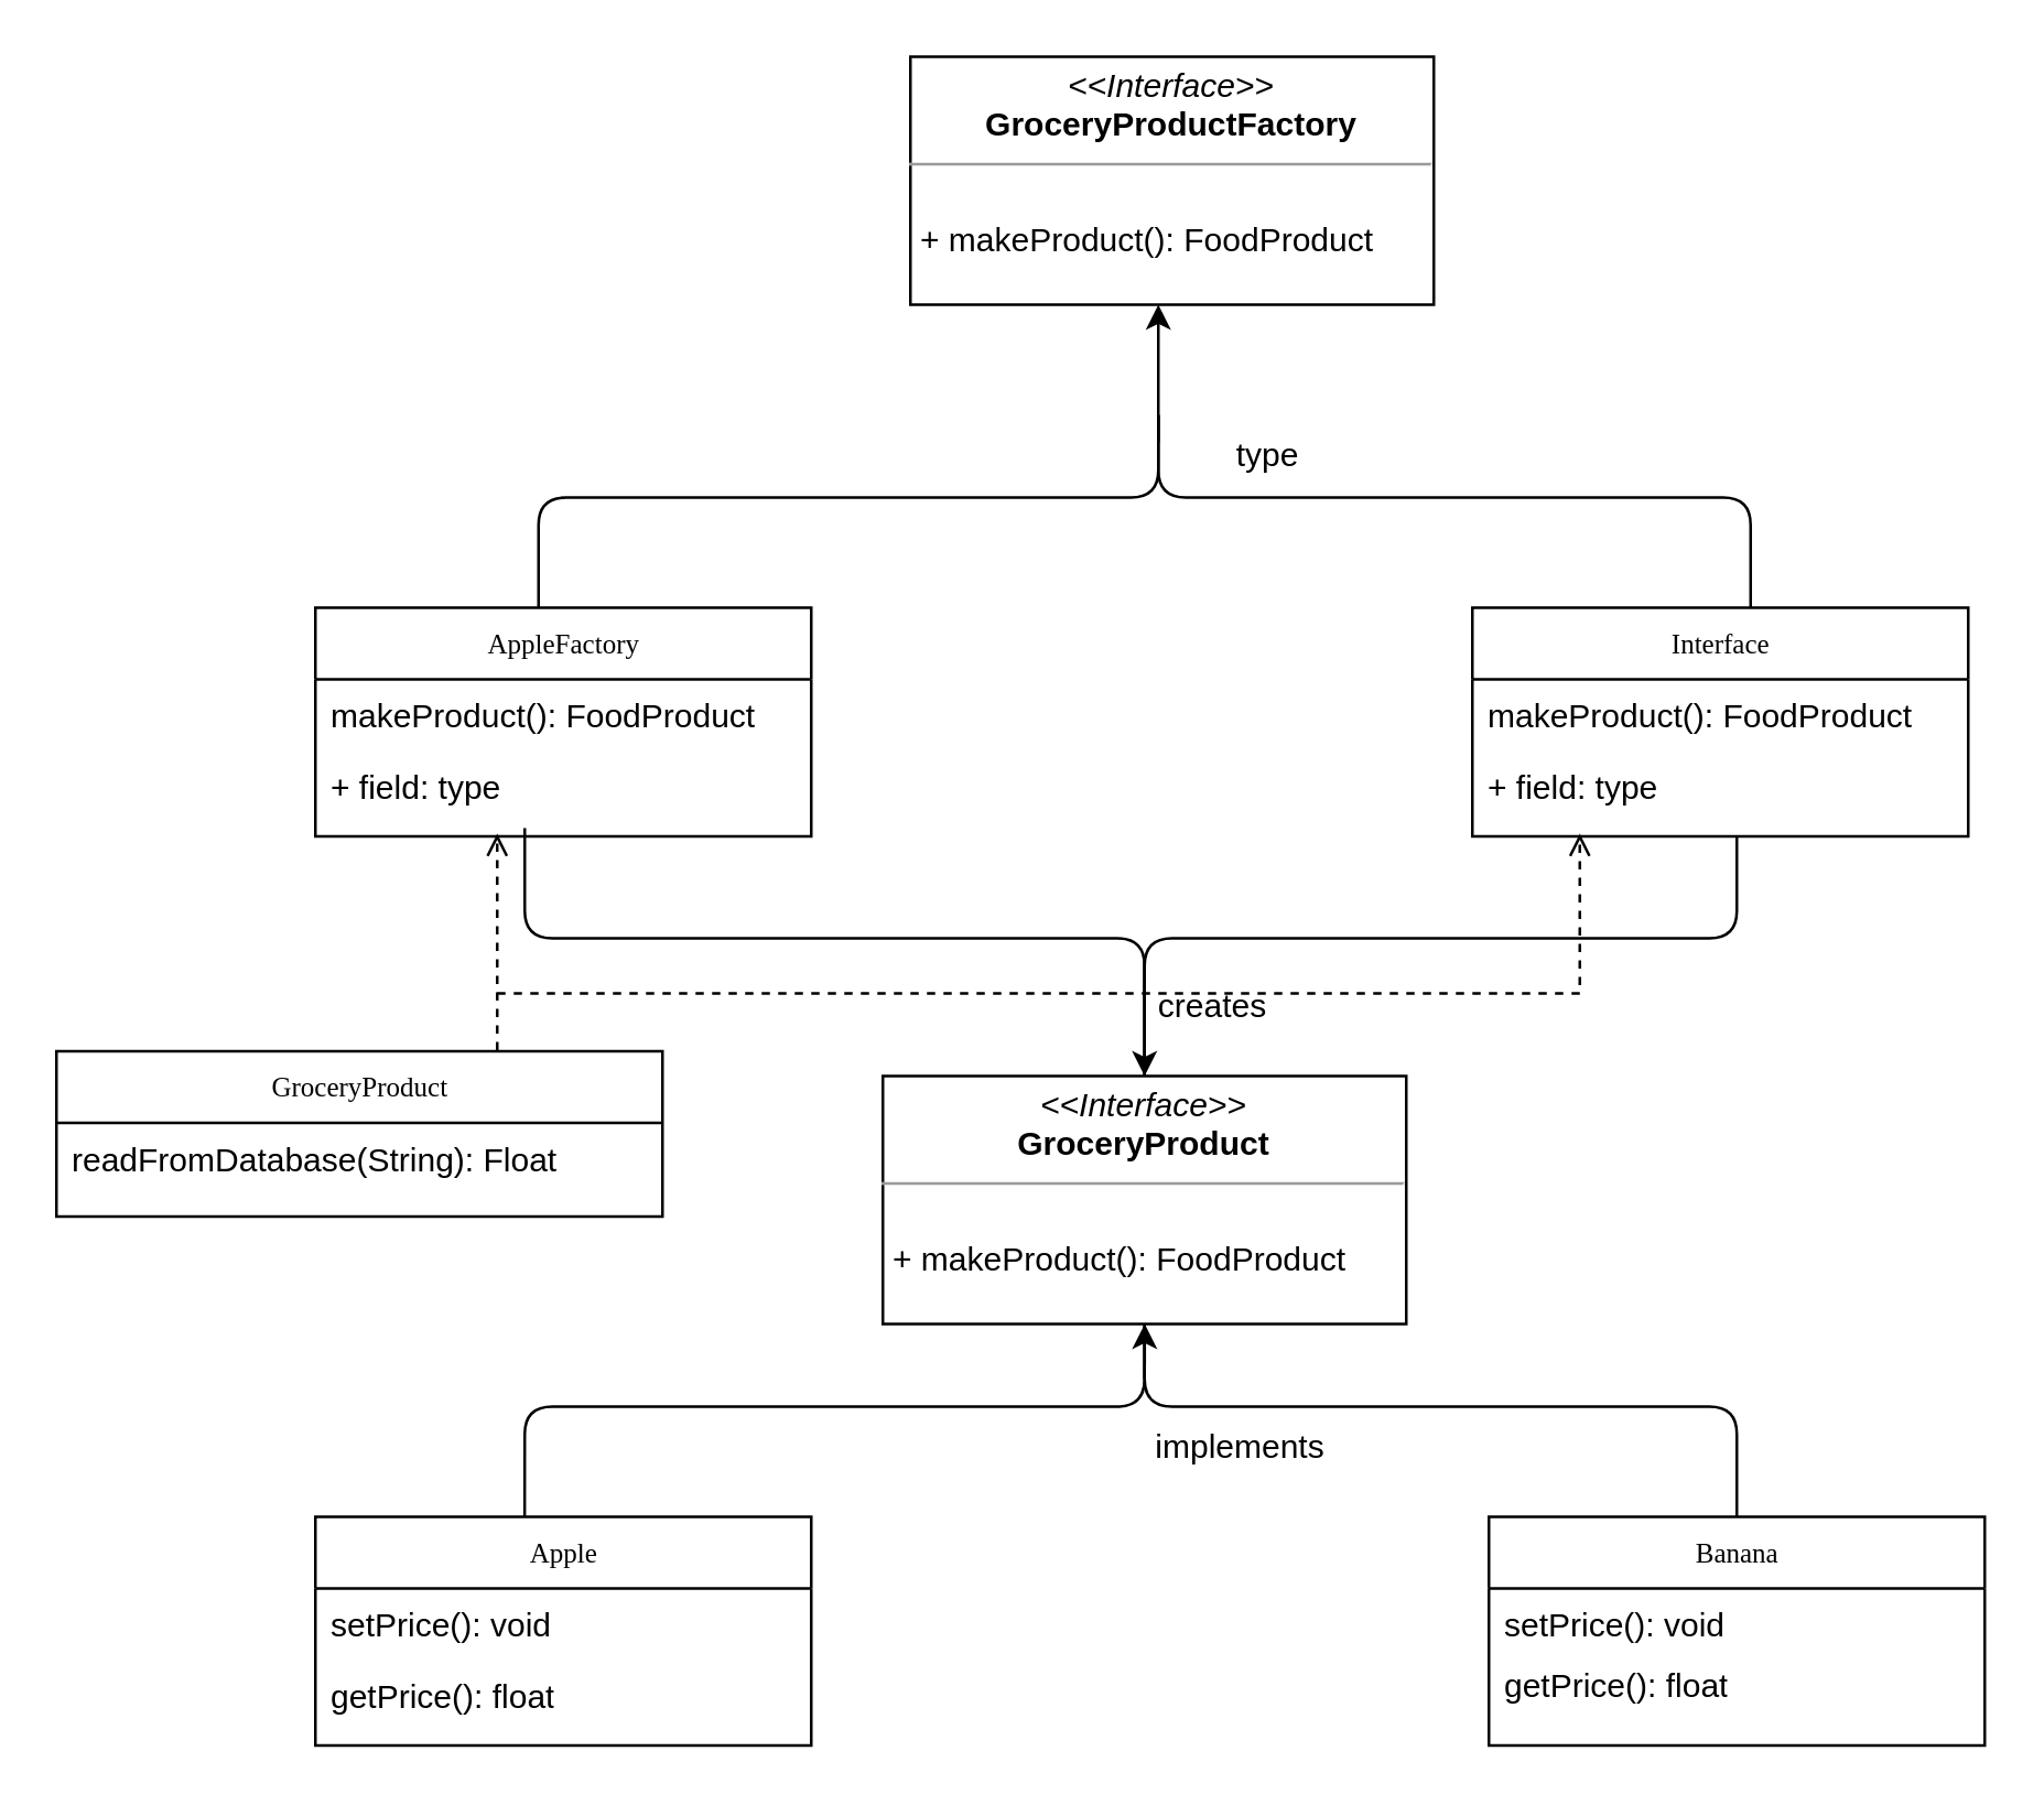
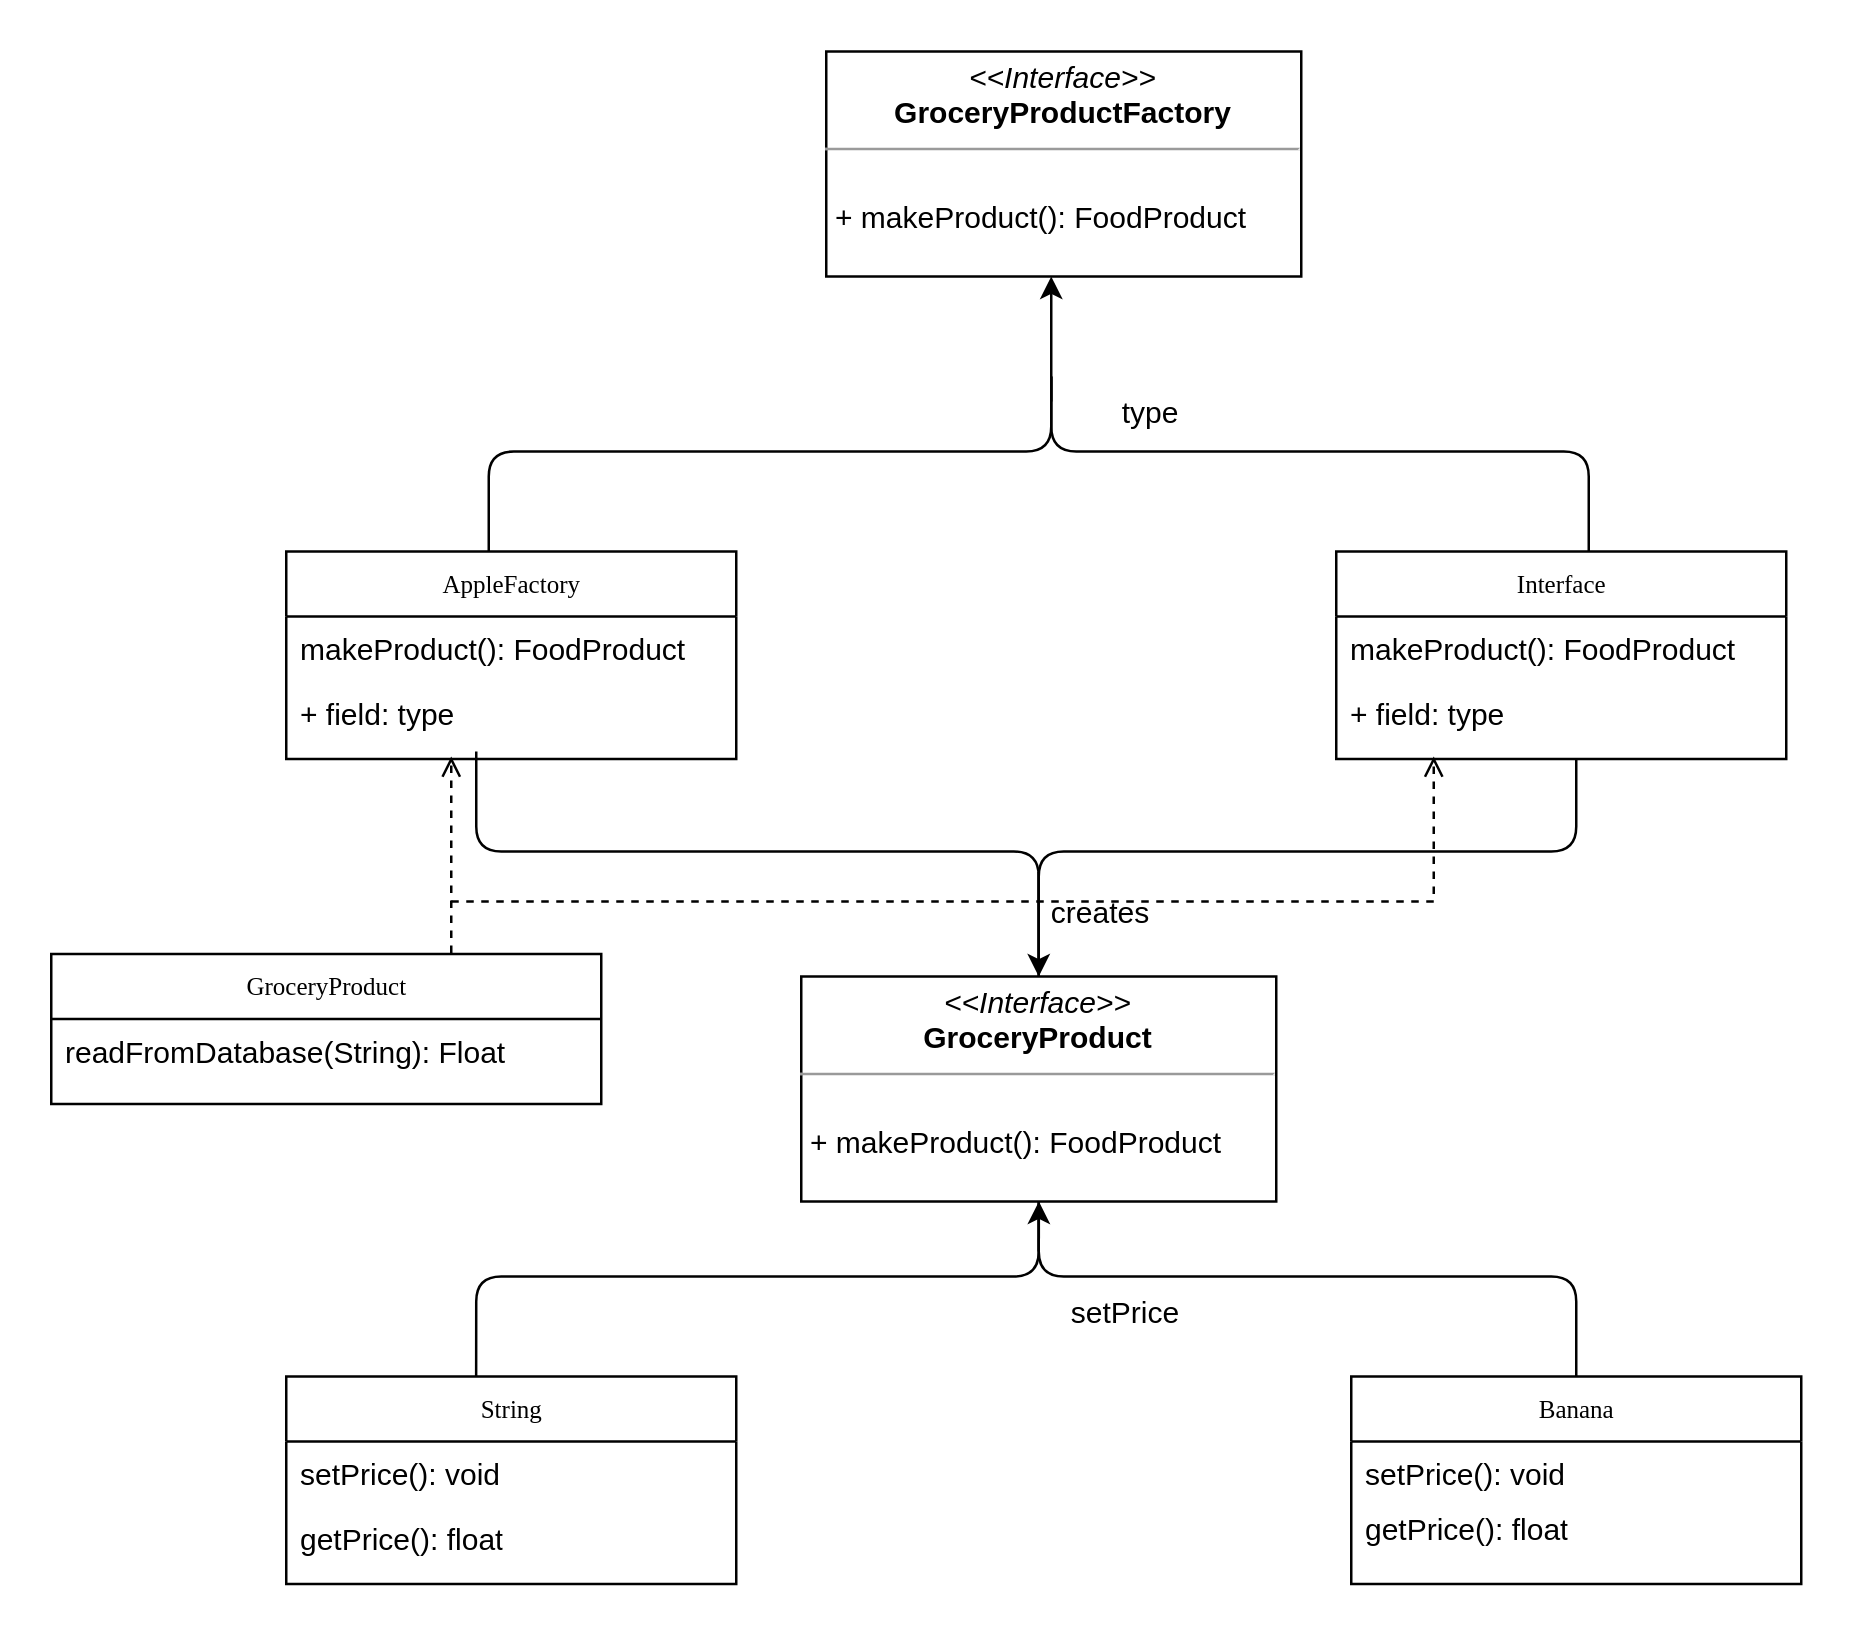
  <mxCell id="0" />
  <mxCell id="1" parent="0" />
  <mxCell id="2" value="Interface" style="swimlane;html=1;fontStyle=0;childLayout=stackLayout;horizontal=1;startSize=26;fillColor=none;horizontalStack=0;resizeParent=1;resizeLast=0;collapsible=1;marginBottom=0;swimlaneFillColor=#ffffff;rounded=0;shadow=0;comic=0;labelBackgroundColor=none;strokeWidth=1;fontFamily=Verdana;fontSize=10;align=center;" parent="1" vertex="1"><mxGeometry x="534" y="220" width="180" height="83" as="geometry" /></mxCell>
  <mxCell id="3" value="makeProduct(): FoodProduct" style="text;html=1;strokeColor=none;fillColor=none;align=left;verticalAlign=top;spacingLeft=4;spacingRight=4;whiteSpace=wrap;overflow=hidden;rotatable=0;points=[[0,0.5],[1,0.5]];portConstraint=eastwest;" parent="2" vertex="1"><mxGeometry y="26" width="180" height="26" as="geometry" /></mxCell>
  <mxCell id="4" value="+ field: type" style="text;html=1;strokeColor=none;fillColor=none;align=left;verticalAlign=top;spacingLeft=4;spacingRight=4;whiteSpace=wrap;overflow=hidden;rotatable=0;points=[[0,0.5],[1,0.5]];portConstraint=eastwest;" parent="2" vertex="1"><mxGeometry y="52" width="180" height="26" as="geometry" /></mxCell>
  <mxCell id="5" value="&lt;p style=&quot;margin:0px;margin-top:4px;text-align:center;&quot;&gt;&lt;i&gt;&amp;lt;&amp;lt;Interface&amp;gt;&amp;gt;&lt;/i&gt;&lt;br&gt;&lt;b&gt;GroceryProductFactory&lt;/b&gt;&lt;/p&gt;&lt;hr size=&quot;1&quot;&gt;&lt;p style=&quot;margin:0px;margin-left:4px;&quot;&gt;&lt;br&gt;&lt;/p&gt;&lt;p style=&quot;margin:0px;margin-left:4px;&quot;&gt;+ makeProduct(): FoodProduct&lt;br&gt;&lt;/p&gt;" style="verticalAlign=top;align=left;overflow=fill;fontSize=12;fontFamily=Helvetica;html=1;rounded=0;shadow=0;comic=0;labelBackgroundColor=none;strokeWidth=1" parent="1" vertex="1"><mxGeometry x="330" y="20" width="190" height="90" as="geometry" /></mxCell>
  <mxCell id="6" value="AppleFactory" style="swimlane;html=1;fontStyle=0;childLayout=stackLayout;horizontal=1;startSize=26;fillColor=none;horizontalStack=0;resizeParent=1;resizeLast=0;collapsible=1;marginBottom=0;swimlaneFillColor=#ffffff;rounded=0;shadow=0;comic=0;labelBackgroundColor=none;strokeWidth=1;fontFamily=Verdana;fontSize=10;align=center;" parent="1" vertex="1"><mxGeometry x="114" y="220" width="180" height="83" as="geometry" /></mxCell>
  <mxCell id="7" value="makeProduct(): FoodProduct" style="text;html=1;strokeColor=none;fillColor=none;align=left;verticalAlign=top;spacingLeft=4;spacingRight=4;whiteSpace=wrap;overflow=hidden;rotatable=0;points=[[0,0.5],[1,0.5]];portConstraint=eastwest;" parent="6" vertex="1"><mxGeometry y="26" width="180" height="26" as="geometry" /></mxCell>
  <mxCell id="8" value="+ field: type" style="text;html=1;strokeColor=none;fillColor=none;align=left;verticalAlign=top;spacingLeft=4;spacingRight=4;whiteSpace=wrap;overflow=hidden;rotatable=0;points=[[0,0.5],[1,0.5]];portConstraint=eastwest;" parent="6" vertex="1"><mxGeometry y="52" width="180" height="26" as="geometry" /></mxCell>
  <mxCell id="9" value="&lt;p style=&quot;margin:0px;margin-top:4px;text-align:center;&quot;&gt;&lt;i&gt;&amp;lt;&amp;lt;Interface&amp;gt;&amp;gt;&lt;/i&gt;&lt;br&gt;&lt;b&gt;GroceryProduct&lt;/b&gt;&lt;/p&gt;&lt;hr size=&quot;1&quot;&gt;&lt;p style=&quot;margin:0px;margin-left:4px;&quot;&gt;&lt;br&gt;&lt;/p&gt;&lt;p style=&quot;margin:0px;margin-left:4px;&quot;&gt;+ makeProduct(): FoodProduct&lt;br&gt;&lt;/p&gt;" style="verticalAlign=top;align=left;overflow=fill;fontSize=12;fontFamily=Helvetica;html=1;rounded=0;shadow=0;comic=0;labelBackgroundColor=none;strokeWidth=1" parent="1" vertex="1"><mxGeometry x="320" y="390" width="190" height="90" as="geometry" /></mxCell>
- <mxCell id="10" value="Apple" style="swimlane;html=1;fontStyle=0;childLayout=stackLayout;horizontal=1;startSize=26;fillColor=none;horizontalStack=0;resizeParent=1;resizeLast=0;collapsible=1;marginBottom=0;swimlaneFillColor=#ffffff;rounded=0;shadow=0;comic=0;labelBackgroundColor=none;strokeWidth=1;fontFamily=Verdana;fontSize=10;align=center;" parent="1" vertex="1"><mxGeometry x="114" y="550" width="180" height="83" as="geometry" /></mxCell>
+ <mxCell id="10" value="String" style="swimlane;html=1;fontStyle=0;childLayout=stackLayout;horizontal=1;startSize=26;fillColor=none;horizontalStack=0;resizeParent=1;resizeLast=0;collapsible=1;marginBottom=0;swimlaneFillColor=#ffffff;rounded=0;shadow=0;comic=0;labelBackgroundColor=none;strokeWidth=1;fontFamily=Verdana;fontSize=10;align=center;" parent="1" vertex="1"><mxGeometry x="114" y="550" width="180" height="83" as="geometry" /></mxCell>
  <mxCell id="11" value="setPrice(): void" style="text;html=1;strokeColor=none;fillColor=none;align=left;verticalAlign=top;spacingLeft=4;spacingRight=4;whiteSpace=wrap;overflow=hidden;rotatable=0;points=[[0,0.5],[1,0.5]];portConstraint=eastwest;" parent="10" vertex="1"><mxGeometry y="26" width="180" height="26" as="geometry" /></mxCell>
  <mxCell id="12" value="getPrice(): float" style="text;html=1;strokeColor=none;fillColor=none;align=left;verticalAlign=top;spacingLeft=4;spacingRight=4;whiteSpace=wrap;overflow=hidden;rotatable=0;points=[[0,0.5],[1,0.5]];portConstraint=eastwest;" parent="10" vertex="1"><mxGeometry y="52" width="180" height="26" as="geometry" /></mxCell>
  <mxCell id="13" value="Banana" style="swimlane;html=1;fontStyle=0;childLayout=stackLayout;horizontal=1;startSize=26;fillColor=none;horizontalStack=0;resizeParent=1;resizeLast=0;collapsible=1;marginBottom=0;swimlaneFillColor=#ffffff;rounded=0;shadow=0;comic=0;labelBackgroundColor=none;strokeWidth=1;fontFamily=Verdana;fontSize=10;align=center;" parent="1" vertex="1"><mxGeometry x="540" y="550" width="180" height="83" as="geometry" /></mxCell>
  <mxCell id="14" value="setPrice(): void" style="text;html=1;strokeColor=none;fillColor=none;align=left;verticalAlign=top;spacingLeft=4;spacingRight=4;whiteSpace=wrap;overflow=hidden;rotatable=0;points=[[0,0.5],[1,0.5]];portConstraint=eastwest;" parent="13" vertex="1"><mxGeometry y="26" width="180" height="22" as="geometry" /></mxCell>
  <mxCell id="15" value="getPrice(): float" style="text;html=1;strokeColor=none;fillColor=none;align=left;verticalAlign=top;spacingLeft=4;spacingRight=4;whiteSpace=wrap;overflow=hidden;rotatable=0;points=[[0,0.5],[1,0.5]];portConstraint=eastwest;" parent="13" vertex="1"><mxGeometry y="48" width="180" height="26" as="geometry" /></mxCell>
  <mxCell id="16" value="" style="endArrow=none;html=1;rounded=1;exitX=0.5;exitY=0;exitDx=0;exitDy=0;" parent="1" source="9" edge="1"><mxGeometry width="50" height="50" relative="1" as="geometry"><mxPoint x="580" y="353" as="sourcePoint" /><mxPoint x="630" y="303" as="targetPoint" /><Array as="points"><mxPoint x="415" y="340" /><mxPoint x="630" y="340" /></Array></mxGeometry></mxCell>
  <mxCell id="17" value="" style="endArrow=none;html=1;rounded=1;" parent="1" edge="1"><mxGeometry width="50" height="50" relative="1" as="geometry"><mxPoint x="190" y="300" as="sourcePoint" /><mxPoint x="415" y="390" as="targetPoint" /><Array as="points"><mxPoint x="190" y="340" /><mxPoint x="415" y="340" /></Array></mxGeometry></mxCell>
  <mxCell id="18" value="creates" style="text;html=1;strokeColor=none;fillColor=none;align=center;verticalAlign=middle;whiteSpace=wrap;rounded=0;" parent="1" vertex="1"><mxGeometry x="410" y="350" width="60" height="30" as="geometry" /></mxCell>
  <mxCell id="19" value="" style="endArrow=none;html=1;rounded=1;exitX=0.5;exitY=1;exitDx=0;exitDy=0;entryX=0.5;entryY=0;entryDx=0;entryDy=0;" parent="1" source="9" target="13" edge="1"><mxGeometry width="50" height="50" relative="1" as="geometry"><mxPoint x="415" y="560" as="sourcePoint" /><mxPoint x="630" y="473" as="targetPoint" /><Array as="points"><mxPoint x="415" y="510" /><mxPoint x="630" y="510" /></Array></mxGeometry></mxCell>
  <mxCell id="20" value="" style="endArrow=none;html=1;rounded=1;exitX=0.422;exitY=0;exitDx=0;exitDy=0;exitPerimeter=0;entryX=0.5;entryY=1;entryDx=0;entryDy=0;" parent="1" source="10" target="9" edge="1"><mxGeometry width="50" height="50" relative="1" as="geometry"><mxPoint x="190" y="470" as="sourcePoint" /><mxPoint x="415" y="560" as="targetPoint" /><Array as="points"><mxPoint x="190" y="510" /><mxPoint x="415" y="510" /></Array></mxGeometry></mxCell>
  <mxCell id="21" value="" style="endArrow=classic;html=1;rounded=0;entryX=0.474;entryY=1;entryDx=0;entryDy=0;entryPerimeter=0;" parent="1" edge="1"><mxGeometry width="50" height="50" relative="1" as="geometry"><mxPoint x="415" y="500" as="sourcePoint" /><mxPoint x="415.06" y="480" as="targetPoint" /></mxGeometry></mxCell>
- <mxCell id="22" value="implements" style="text;html=1;strokeColor=none;fillColor=none;align=center;verticalAlign=middle;whiteSpace=wrap;rounded=0;" parent="1" vertex="1"><mxGeometry x="420" y="510" width="60" height="30" as="geometry" /></mxCell>
+ <mxCell id="22" value="setPrice" style="text;html=1;strokeColor=none;fillColor=none;align=center;verticalAlign=middle;whiteSpace=wrap;rounded=0;" parent="1" vertex="1"><mxGeometry x="420" y="510" width="60" height="30" as="geometry" /></mxCell>
  <mxCell id="23" value="" style="endArrow=none;html=1;rounded=1;exitX=0.5;exitY=1;exitDx=0;exitDy=0;entryX=0.5;entryY=0;entryDx=0;entryDy=0;" parent="1" edge="1"><mxGeometry width="50" height="50" relative="1" as="geometry"><mxPoint x="420" y="150" as="sourcePoint" /><mxPoint x="635" y="220" as="targetPoint" /><Array as="points"><mxPoint x="420" y="180" /><mxPoint x="635" y="180" /></Array></mxGeometry></mxCell>
  <mxCell id="24" value="" style="endArrow=none;html=1;rounded=1;exitX=0.422;exitY=0;exitDx=0;exitDy=0;exitPerimeter=0;entryX=0.5;entryY=1;entryDx=0;entryDy=0;" parent="1" edge="1"><mxGeometry width="50" height="50" relative="1" as="geometry"><mxPoint x="195" y="220" as="sourcePoint" /><mxPoint x="420" y="150" as="targetPoint" /><Array as="points"><mxPoint x="195" y="180" /><mxPoint x="420" y="180" /></Array></mxGeometry></mxCell>
  <mxCell id="25" value="" style="endArrow=classic;html=1;rounded=0;" parent="1" edge="1"><mxGeometry width="50" height="50" relative="1" as="geometry"><mxPoint x="420" y="160" as="sourcePoint" /><mxPoint x="420" y="110" as="targetPoint" /></mxGeometry></mxCell>
  <mxCell id="26" value="type" style="text;html=1;strokeColor=none;fillColor=none;align=center;verticalAlign=middle;whiteSpace=wrap;rounded=0;" parent="1" vertex="1"><mxGeometry x="430" y="150" width="60" height="30" as="geometry" /></mxCell>
  <mxCell id="27" value="GroceryProduct" style="swimlane;html=1;fontStyle=0;childLayout=stackLayout;horizontal=1;startSize=26;fillColor=none;horizontalStack=0;resizeParent=1;resizeLast=0;collapsible=1;marginBottom=0;swimlaneFillColor=#ffffff;rounded=0;shadow=0;comic=0;labelBackgroundColor=none;strokeWidth=1;fontFamily=Verdana;fontSize=10;align=center;" vertex="1" parent="1"><mxGeometry x="20" y="381" width="220" height="60" as="geometry" /></mxCell>
  <mxCell id="28" value="readFromDatabase(String): Float" style="text;html=1;strokeColor=none;fillColor=none;align=left;verticalAlign=top;spacingLeft=4;spacingRight=4;whiteSpace=wrap;overflow=hidden;rotatable=0;points=[[0,0.5],[1,0.5]];portConstraint=eastwest;" vertex="1" parent="27"><mxGeometry y="26" width="220" height="26" as="geometry" /></mxCell>
  <mxCell id="29" value="" style="endArrow=open;html=1;rounded=0;align=center;verticalAlign=bottom;dashed=1;endFill=0;labelBackgroundColor=none;exitX=0.7;exitY=-0.023;exitDx=0;exitDy=0;exitPerimeter=0;" edge="1" parent="1"><mxGeometry relative="1" as="geometry"><mxPoint x="180" y="380.62" as="sourcePoint" /><mxPoint x="180" y="302" as="targetPoint" /></mxGeometry></mxCell>
  <mxCell id="30" value="" style="resizable=0;html=1;align=center;verticalAlign=top;labelBackgroundColor=none;" connectable="0" vertex="1" parent="29"><mxGeometry relative="1" as="geometry" /></mxCell>
  <mxCell id="31" value="" style="endArrow=open;html=1;rounded=0;align=center;verticalAlign=bottom;dashed=1;endFill=0;labelBackgroundColor=none;entryX=0.109;entryY=1.162;entryDx=0;entryDy=0;entryPerimeter=0;" edge="1" parent="1"><mxGeometry relative="1" as="geometry"><mxPoint x="180" y="360" as="sourcePoint" /><mxPoint x="573" y="302" as="targetPoint" /><Array as="points"><mxPoint x="573" y="360" /></Array></mxGeometry></mxCell>
  <mxCell id="32" value="" style="resizable=0;html=1;align=center;verticalAlign=top;labelBackgroundColor=none;" connectable="0" vertex="1" parent="31"><mxGeometry relative="1" as="geometry" /></mxCell>
  <mxCell id="33" value="" style="endArrow=classic;html=1;rounded=0;entryX=0.5;entryY=0;entryDx=0;entryDy=0;exitX=0.083;exitY=-0.061;exitDx=0;exitDy=0;exitPerimeter=0;" edge="1" parent="1" source="18" target="9"><mxGeometry width="50" height="50" relative="1" as="geometry"><mxPoint x="450" y="320" as="sourcePoint" /><mxPoint x="500" y="270" as="targetPoint" /></mxGeometry></mxCell>
